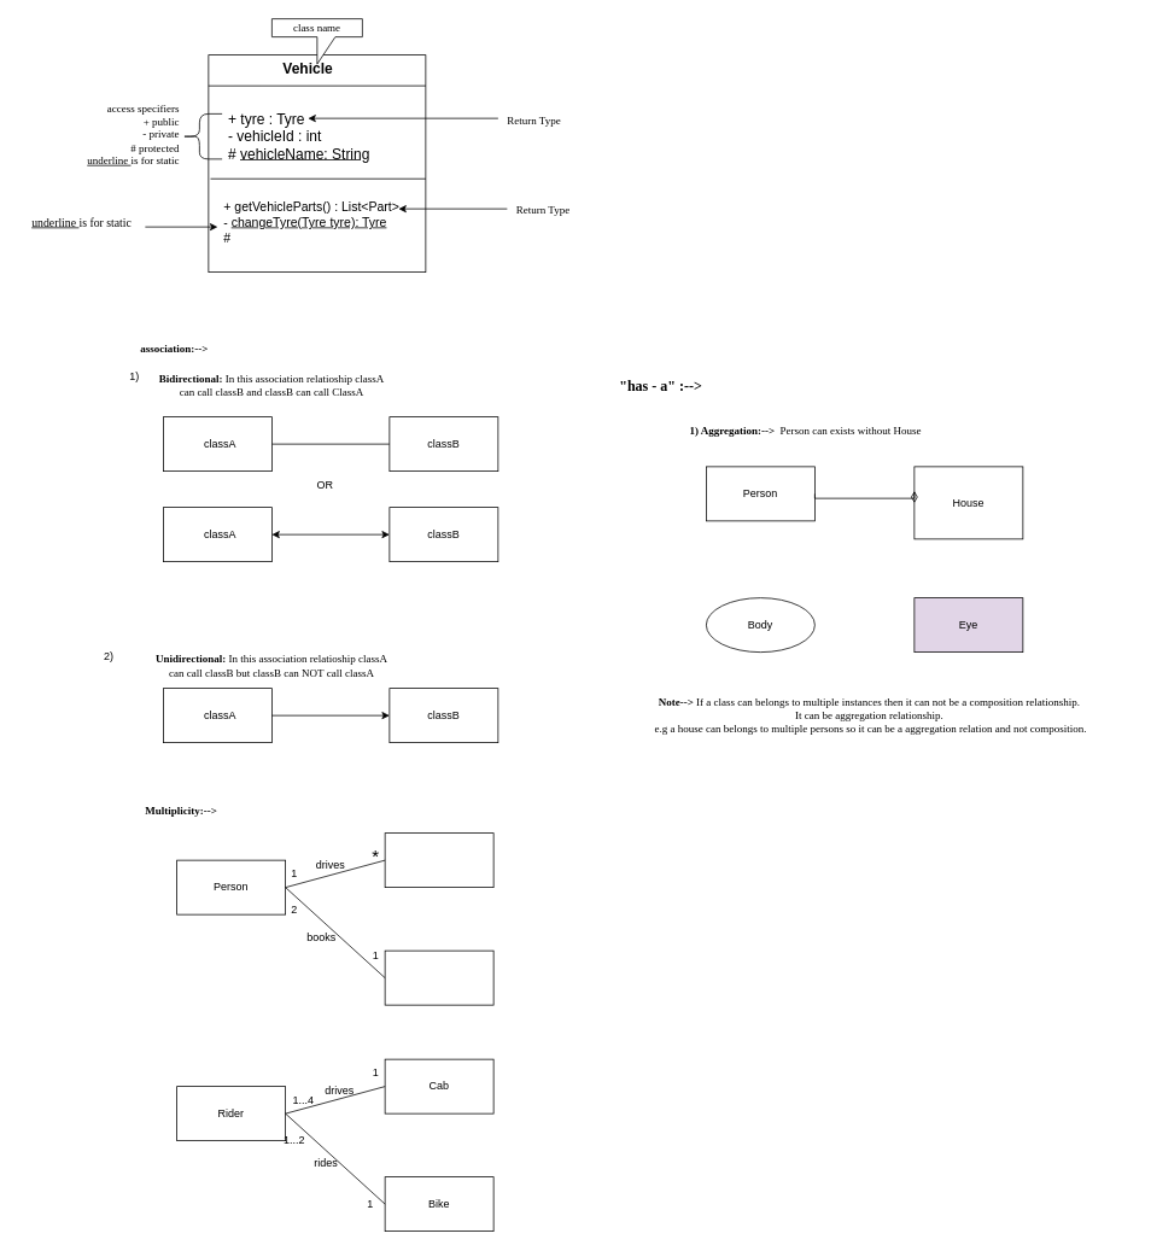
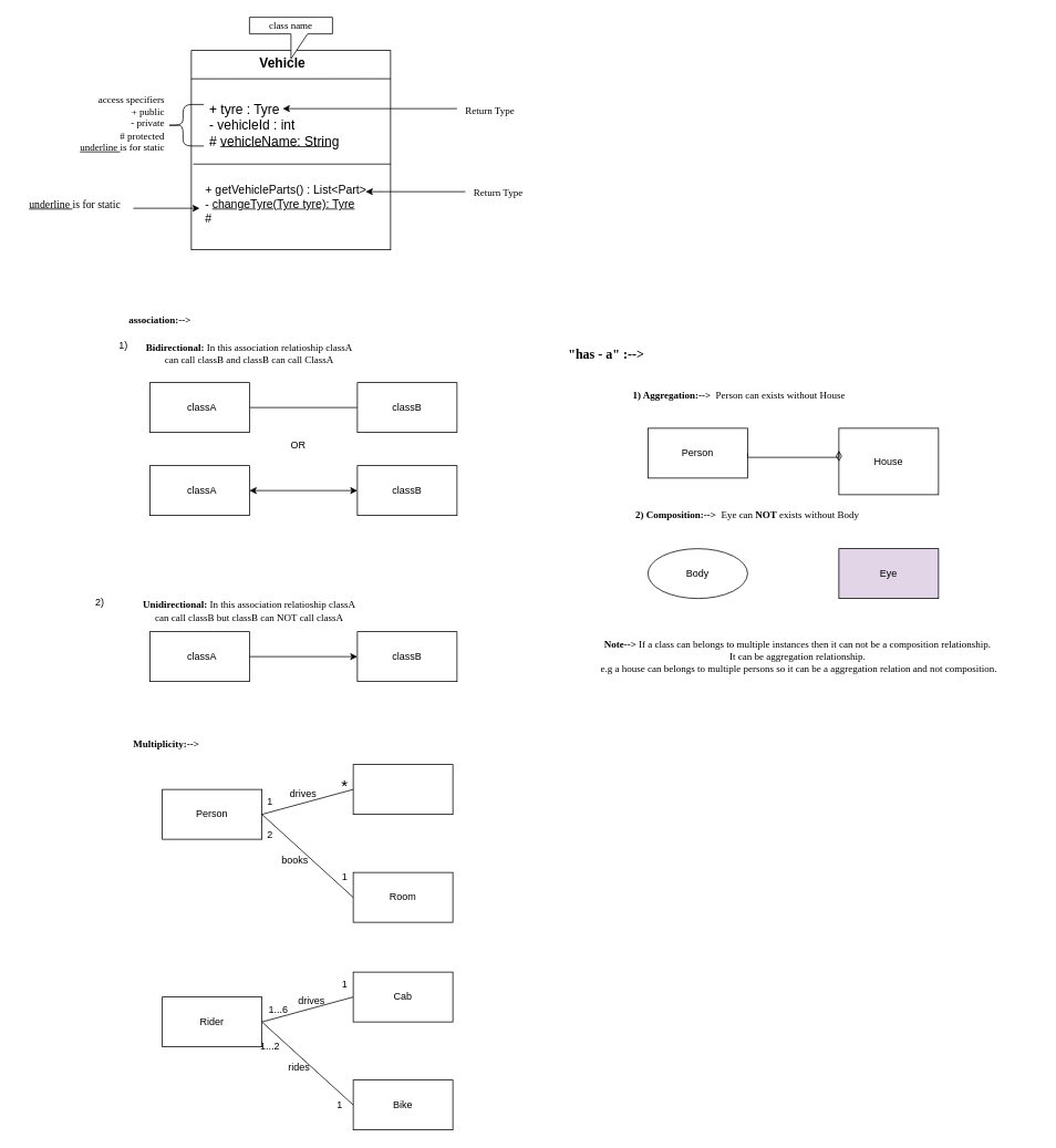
  <mxCell id="0" />
  <mxCell id="1" parent="0" />
  <mxCell id="2" value="" style="whiteSpace=wrap;html=1;aspect=fixed;" vertex="1" parent="1"><mxGeometry x="230" y="60" width="240" height="240" as="geometry" /></mxCell>
  <mxCell id="3" value="" style="endArrow=none;html=1;rounded=0;exitX=0;exitY=0.142;exitDx=0;exitDy=0;exitPerimeter=0;" edge="1" parent="1" source="2"><mxGeometry width="50" height="50" relative="1" as="geometry"><mxPoint x="380" y="140" as="sourcePoint" /><mxPoint x="470" y="94" as="targetPoint" /></mxGeometry></mxCell>
  <mxCell id="4" value="Vehicle" style="text;html=1;align=center;verticalAlign=middle;whiteSpace=wrap;rounded=0;fontStyle=1;fontSize=16;" vertex="1" parent="1"><mxGeometry x="280" y="49" width="120" height="51" as="geometry" /></mxCell>
  <mxCell id="5" value="" style="endArrow=none;html=1;rounded=0;exitX=0.009;exitY=0.57;exitDx=0;exitDy=0;exitPerimeter=0;entryX=1;entryY=0.57;entryDx=0;entryDy=0;entryPerimeter=0;" edge="1" parent="1" source="2" target="2"><mxGeometry width="50" height="50" relative="1" as="geometry"><mxPoint x="380" y="140" as="sourcePoint" /><mxPoint x="430" y="90" as="targetPoint" /></mxGeometry></mxCell>
  <mxCell id="6" value="&lt;font style=&quot;font-size: 16px;&quot;&gt;+ tyre : Tyre&lt;br&gt;- vehicleId : int&lt;br&gt;# &lt;u&gt;vehicleName: String&lt;/u&gt;&lt;/font&gt;" style="text;html=1;align=left;verticalAlign=middle;whiteSpace=wrap;rounded=0;" vertex="1" parent="1"><mxGeometry x="250" y="110" width="180" height="80" as="geometry" /></mxCell>
  <mxCell id="7" value="&lt;font style=&quot;font-size: 14px;&quot;&gt;+ getVehicleParts() : List&amp;lt;Part&amp;gt;&lt;br&gt;- &lt;u&gt;changeTyre(Tyre tyre): Tyre&lt;/u&gt;&lt;br&gt;#&amp;nbsp;&lt;/font&gt;" style="text;html=1;align=left;verticalAlign=middle;whiteSpace=wrap;rounded=0;" vertex="1" parent="1"><mxGeometry x="245" y="200" width="240" height="90" as="geometry" /></mxCell>
  <mxCell id="8" value="&lt;font style=&quot;&quot; face=&quot;Comic Sans MS&quot;&gt;class name&lt;/font&gt;" style="shape=callout;whiteSpace=wrap;html=1;perimeter=calloutPerimeter;" vertex="1" parent="1"><mxGeometry x="300" width="100" height="50" as="geometry" y="20" /></mxCell>
  <mxCell id="9" value="" style="shape=curlyBracket;whiteSpace=wrap;html=1;rounded=1;labelPosition=left;verticalLabelPosition=middle;align=right;verticalAlign=middle;size=0.444;" vertex="1" parent="1"><mxGeometry x="200" y="125" width="45" height="50" as="geometry" /></mxCell>
  <mxCell id="10" value="&lt;font style=&quot;&quot; face=&quot;Comic Sans MS&quot;&gt;access specifiers&lt;br&gt;+ public&lt;br&gt;- private&lt;br&gt;# protected&lt;br&gt;&lt;u style=&quot;&quot;&gt;underline &lt;/u&gt;is for static&lt;/font&gt;&lt;div&gt;&lt;br&gt;&lt;/div&gt;" style="text;html=1;align=right;verticalAlign=middle;whiteSpace=wrap;rounded=0;" vertex="1" parent="1"><mxGeometry x="50" y="100" width="150" height="110" as="geometry" /></mxCell>
  <mxCell id="11" value="" style="endArrow=classic;html=1;rounded=0;entryX=0.5;entryY=0.25;entryDx=0;entryDy=0;entryPerimeter=0;" edge="1" parent="1"><mxGeometry width="50" height="50" relative="1" as="geometry"><mxPoint x="550" y="130" as="sourcePoint" /><mxPoint x="340" y="130" as="targetPoint" /></mxGeometry></mxCell>
  <mxCell id="12" value="&lt;font style=&quot;&quot; face=&quot;Comic Sans MS&quot;&gt;Return Type&lt;/font&gt;" style="text;html=1;align=center;verticalAlign=middle;whiteSpace=wrap;rounded=0;" vertex="1" parent="1"><mxGeometry x="520" y="110" width="140" height="45" as="geometry" /></mxCell>
  <mxCell id="13" value="" style="endArrow=classic;html=1;rounded=0;entryX=0.5;entryY=0.25;entryDx=0;entryDy=0;entryPerimeter=0;" edge="1" parent="1"><mxGeometry width="50" height="50" relative="1" as="geometry"><mxPoint x="560" y="230" as="sourcePoint" /><mxPoint x="440" y="230" as="targetPoint" /></mxGeometry></mxCell>
  <mxCell id="14" value="&lt;font style=&quot;&quot; face=&quot;Comic Sans MS&quot;&gt;&lt;br&gt;Return Type&lt;/font&gt;" style="text;html=1;align=center;verticalAlign=middle;whiteSpace=wrap;rounded=0;" vertex="1" parent="1"><mxGeometry x="530" y="200" width="140" height="45" as="geometry" /></mxCell>
  <mxCell id="15" value="" style="endArrow=classic;html=1;rounded=0;" edge="1" parent="1"><mxGeometry width="50" height="50" relative="1" as="geometry"><mxPoint x="160" y="250" as="sourcePoint" /><mxPoint x="240" y="250" as="targetPoint" /></mxGeometry></mxCell>
  <mxCell id="16" value="&lt;span style=&quot;text-align: right;&quot;&gt;&lt;font style=&quot;font-size: 13px;&quot; face=&quot;Comic Sans MS&quot;&gt;&lt;u style=&quot;&quot;&gt;underline&amp;nbsp;&lt;/u&gt;is for static&lt;/font&gt;&lt;/span&gt;" style="text;html=1;align=center;verticalAlign=middle;whiteSpace=wrap;rounded=0;" vertex="1" parent="1"><mxGeometry x="20" y="230" width="140" height="30" as="geometry" /></mxCell>
  <mxCell id="17" value="" style="endArrow=none;html=1;rounded=0;" edge="1" parent="1"><mxGeometry width="50" height="50" relative="1" as="geometry"><mxPoint x="300" y="490" as="sourcePoint" /><mxPoint x="430" y="490" as="targetPoint" /></mxGeometry></mxCell>
  <mxCell id="18" value="" style="rounded=0;whiteSpace=wrap;html=1;" vertex="1" parent="1"><mxGeometry x="180" y="460" width="120" height="60" as="geometry" /></mxCell>
  <mxCell id="19" value="classA" style="text;html=1;align=center;verticalAlign=middle;whiteSpace=wrap;rounded=0;" vertex="1" parent="1"><mxGeometry x="212.5" y="475" width="60" height="30" as="geometry" /></mxCell>
  <mxCell id="20" value="" style="rounded=0;whiteSpace=wrap;html=1;" vertex="1" parent="1"><mxGeometry x="430" y="460" width="120" height="60" as="geometry" /></mxCell>
  <mxCell id="21" value="classB" style="text;html=1;align=center;verticalAlign=middle;whiteSpace=wrap;rounded=0;" vertex="1" parent="1"><mxGeometry x="460" y="475" width="60" height="30" as="geometry" /></mxCell>
  <mxCell id="22" value="&lt;font face=&quot;Verdana&quot;&gt;&lt;b&gt;association:--&amp;gt;&lt;/b&gt;&lt;/font&gt;" style="text;html=1;align=center;verticalAlign=middle;whiteSpace=wrap;rounded=0;" vertex="1" parent="1"><mxGeometry x="110" y="370" width="165" height="30" as="geometry" /></mxCell>
  <mxCell id="23" value="" style="rounded=0;whiteSpace=wrap;html=1;" vertex="1" parent="1"><mxGeometry x="180" y="760" width="120" height="60" as="geometry" /></mxCell>
  <mxCell id="24" value="classA" style="text;html=1;align=center;verticalAlign=middle;whiteSpace=wrap;rounded=0;" vertex="1" parent="1"><mxGeometry x="212.5" y="775" width="60" height="30" as="geometry" /></mxCell>
  <mxCell id="25" value="" style="rounded=0;whiteSpace=wrap;html=1;" vertex="1" parent="1"><mxGeometry x="430" y="760" width="120" height="60" as="geometry" /></mxCell>
  <mxCell id="26" value="classB" style="text;html=1;align=center;verticalAlign=middle;whiteSpace=wrap;rounded=0;" vertex="1" parent="1"><mxGeometry x="460" y="775" width="60" height="30" as="geometry" /></mxCell>
  <mxCell id="27" value="2)" style="text;html=1;align=center;verticalAlign=middle;whiteSpace=wrap;rounded=0;" vertex="1" parent="1"><mxGeometry x="90" y="710" width="60" height="30" as="geometry" /></mxCell>
  <mxCell id="28" value="" style="endArrow=classic;html=1;rounded=0;exitX=1;exitY=0.5;exitDx=0;exitDy=0;entryX=0;entryY=0.5;entryDx=0;entryDy=0;" edge="1" parent="1" source="23" target="25"><mxGeometry width="50" height="50" relative="1" as="geometry"><mxPoint x="380" y="690" as="sourcePoint" /><mxPoint x="430" y="640" as="targetPoint" /></mxGeometry></mxCell>
  <mxCell id="29" value="" style="rounded=0;whiteSpace=wrap;html=1;" vertex="1" parent="1"><mxGeometry x="180" y="560" width="120" height="60" as="geometry" /></mxCell>
  <mxCell id="30" value="classA" style="text;html=1;align=center;verticalAlign=middle;whiteSpace=wrap;rounded=0;" vertex="1" parent="1"><mxGeometry x="212.5" y="575" width="60" height="30" as="geometry" /></mxCell>
  <mxCell id="31" value="" style="rounded=0;whiteSpace=wrap;html=1;" vertex="1" parent="1"><mxGeometry x="430" y="560" width="120" height="60" as="geometry" /></mxCell>
  <mxCell id="32" value="classB" style="text;html=1;align=center;verticalAlign=middle;whiteSpace=wrap;rounded=0;" vertex="1" parent="1"><mxGeometry x="460" y="575" width="60" height="30" as="geometry" /></mxCell>
  <mxCell id="33" value="1)&amp;nbsp;" style="text;html=1;align=center;verticalAlign=middle;whiteSpace=wrap;rounded=0;" vertex="1" parent="1"><mxGeometry x="120" y="400" width="60" height="30" as="geometry" /></mxCell>
  <mxCell id="34" value="&lt;font face=&quot;Comic Sans MS&quot;&gt;&lt;b&gt;Bidirectional:&lt;/b&gt; In this association relatioship classA can call classB and classB can call ClassA&lt;/font&gt;" style="text;html=1;align=center;verticalAlign=middle;whiteSpace=wrap;rounded=0;" vertex="1" parent="1"><mxGeometry x="170" y="410" width="260" height="30" as="geometry" /></mxCell>
  <mxCell id="35" value="OR" style="text;html=1;align=center;verticalAlign=middle;whiteSpace=wrap;rounded=0;" vertex="1" parent="1"><mxGeometry x="329" y="520" width="60" height="30" as="geometry" /></mxCell>
  <mxCell id="36" value="" style="endArrow=classic;startArrow=classic;html=1;rounded=0;entryX=0;entryY=0.5;entryDx=0;entryDy=0;exitX=1;exitY=0.5;exitDx=0;exitDy=0;" edge="1" parent="1" source="29" target="31"><mxGeometry width="50" height="50" relative="1" as="geometry"><mxPoint x="60" y="590" as="sourcePoint" /><mxPoint x="110" y="540" as="targetPoint" /></mxGeometry></mxCell>
  <mxCell id="37" value="&lt;font face=&quot;Comic Sans MS&quot;&gt;&lt;b&gt;Unidirectional:&lt;/b&gt; In this association relatioship classA can call classB but classB can NOT call classA&lt;/font&gt;" style="text;html=1;align=center;verticalAlign=middle;whiteSpace=wrap;rounded=0;" vertex="1" parent="1"><mxGeometry x="170" y="720" width="260" height="30" as="geometry" /></mxCell>
  <mxCell id="38" value="&lt;b&gt;&lt;font face=&quot;Comic Sans MS&quot;&gt;Multiplicity:--&amp;gt;&lt;/font&gt;&lt;/b&gt;" style="text;html=1;align=center;verticalAlign=middle;whiteSpace=wrap;rounded=0;" vertex="1" parent="1"><mxGeometry x="135" y="880" width="130" height="30" as="geometry" /></mxCell>
  <mxCell id="39" value="" style="rounded=0;whiteSpace=wrap;html=1;" vertex="1" parent="1"><mxGeometry x="195" y="950" width="120" height="60" as="geometry" /></mxCell>
  <mxCell id="40" value="" style="rounded=0;whiteSpace=wrap;html=1;" vertex="1" parent="1"><mxGeometry x="425" y="920" width="120" height="60" as="geometry" /></mxCell>
  <mxCell id="41" value="" style="rounded=0;whiteSpace=wrap;html=1;" vertex="1" parent="1"><mxGeometry x="425" y="1050" width="120" height="60" as="geometry" /></mxCell>
  <mxCell id="42" value="" style="rounded=0;whiteSpace=wrap;html=1;" vertex="1" parent="1"><mxGeometry x="195" y="1200" width="120" height="60" as="geometry" /></mxCell>
  <mxCell id="43" value="" style="rounded=0;whiteSpace=wrap;html=1;" vertex="1" parent="1"><mxGeometry x="425" y="1170" width="120" height="60" as="geometry" /></mxCell>
  <mxCell id="44" value="" style="rounded=0;whiteSpace=wrap;html=1;" vertex="1" parent="1"><mxGeometry x="425" y="1300" width="120" height="60" as="geometry" /></mxCell>
  <mxCell id="45" value="Person" style="text;html=1;align=center;verticalAlign=middle;whiteSpace=wrap;rounded=0;" vertex="1" parent="1"><mxGeometry x="225" y="965" width="60" height="30" as="geometry" /></mxCell>
+ <mxCell id="46" value="Room" style="text;html=1;align=center;verticalAlign=middle;whiteSpace=wrap;rounded=0;" vertex="1" parent="1"><mxGeometry x="455" y="1065" width="60" height="30" as="geometry" /></mxCell>
  <mxCell id="47" value="Rider" style="text;html=1;align=center;verticalAlign=middle;whiteSpace=wrap;rounded=0;" vertex="1" parent="1"><mxGeometry x="225" y="1215" width="60" height="30" as="geometry" /></mxCell>
  <mxCell id="48" value="Bike" style="text;html=1;align=center;verticalAlign=middle;whiteSpace=wrap;rounded=0;" vertex="1" parent="1"><mxGeometry x="455" y="1315" width="60" height="30" as="geometry" /></mxCell>
  <mxCell id="49" value="Cab" style="text;html=1;align=center;verticalAlign=middle;whiteSpace=wrap;rounded=0;" vertex="1" parent="1"><mxGeometry x="455" y="1185" width="60" height="30" as="geometry" /></mxCell>
  <mxCell id="50" value="" style="endArrow=none;html=1;rounded=0;entryX=0;entryY=0.5;entryDx=0;entryDy=0;exitX=1;exitY=0.5;exitDx=0;exitDy=0;" edge="1" parent="1" source="39" target="40"><mxGeometry width="50" height="50" relative="1" as="geometry"><mxPoint x="305" y="1120" as="sourcePoint" /><mxPoint x="355" y="1070" as="targetPoint" /></mxGeometry></mxCell>
  <mxCell id="51" value="" style="endArrow=none;html=1;rounded=0;entryX=0;entryY=0.5;entryDx=0;entryDy=0;exitX=1;exitY=0.5;exitDx=0;exitDy=0;" edge="1" parent="1" source="39" target="41"><mxGeometry width="50" height="50" relative="1" as="geometry"><mxPoint x="305" y="1120" as="sourcePoint" /><mxPoint x="355" y="1070" as="targetPoint" /></mxGeometry></mxCell>
  <mxCell id="52" value="" style="endArrow=none;html=1;rounded=0;entryX=0;entryY=0.5;entryDx=0;entryDy=0;exitX=1;exitY=0.5;exitDx=0;exitDy=0;" edge="1" parent="1" source="42" target="43"><mxGeometry width="50" height="50" relative="1" as="geometry"><mxPoint x="305" y="1120" as="sourcePoint" /><mxPoint x="355" y="1070" as="targetPoint" /></mxGeometry></mxCell>
  <mxCell id="53" value="" style="endArrow=none;html=1;rounded=0;exitX=0;exitY=0.5;exitDx=0;exitDy=0;entryX=1;entryY=0.5;entryDx=0;entryDy=0;" edge="1" parent="1" source="44" target="42"><mxGeometry width="50" height="50" relative="1" as="geometry"><mxPoint x="305" y="1260" as="sourcePoint" /><mxPoint x="355" y="1210" as="targetPoint" /></mxGeometry></mxCell>
  <mxCell id="54" value="1" style="text;html=1;align=center;verticalAlign=middle;whiteSpace=wrap;rounded=0;" vertex="1" parent="1"><mxGeometry x="295" y="950" width="60" height="30" as="geometry" /></mxCell>
  <mxCell id="55" value="1" style="text;html=1;align=center;verticalAlign=middle;whiteSpace=wrap;rounded=0;" vertex="1" parent="1"><mxGeometry x="385" y="1040" width="60" height="30" as="geometry" /></mxCell>
  <mxCell id="56" value="2" style="text;html=1;align=center;verticalAlign=middle;whiteSpace=wrap;rounded=0;" vertex="1" parent="1"><mxGeometry x="295" y="990" width="60" height="30" as="geometry" /></mxCell>
  <mxCell id="57" value="&lt;font style=&quot;font-size: 20px;&quot;&gt;*&lt;/font&gt;" style="text;html=1;align=center;verticalAlign=middle;whiteSpace=wrap;rounded=0;" vertex="1" parent="1"><mxGeometry x="385" y="930" width="60" height="30" as="geometry" /></mxCell>
  <mxCell id="58" value="1...2" style="text;html=1;align=center;verticalAlign=middle;whiteSpace=wrap;rounded=0;" vertex="1" parent="1"><mxGeometry x="295" y="1245" width="60" height="30" as="geometry" /></mxCell>
- <mxCell id="59" value="1...4" style="text;html=1;align=center;verticalAlign=middle;whiteSpace=wrap;rounded=0;" vertex="1" parent="1"><mxGeometry x="305" y="1200" width="60" height="30" as="geometry" /></mxCell>
+ <mxCell id="59" value="1...6" style="text;html=1;align=center;verticalAlign=middle;whiteSpace=wrap;rounded=0;" vertex="1" parent="1"><mxGeometry x="305" y="1200" width="60" height="30" as="geometry" /></mxCell>
  <mxCell id="60" value="1" style="text;html=1;align=center;verticalAlign=middle;whiteSpace=wrap;rounded=0;" vertex="1" parent="1"><mxGeometry x="385" y="1170" width="60" height="30" as="geometry" /></mxCell>
  <mxCell id="61" value="1" style="text;html=1;align=center;verticalAlign=middle;whiteSpace=wrap;rounded=0;" vertex="1" parent="1"><mxGeometry x="379" y="1315" width="60" height="30" as="geometry" /></mxCell>
  <mxCell id="62" value="drives" style="text;html=1;align=center;verticalAlign=middle;whiteSpace=wrap;rounded=0;" vertex="1" parent="1"><mxGeometry x="335" y="940" width="60" height="30" as="geometry" /></mxCell>
  <mxCell id="63" value="books" style="text;html=1;align=center;verticalAlign=middle;whiteSpace=wrap;rounded=0;" vertex="1" parent="1"><mxGeometry x="325" y="1020" width="60" height="30" as="geometry" /></mxCell>
  <mxCell id="64" value="drives" style="text;html=1;align=center;verticalAlign=middle;whiteSpace=wrap;rounded=0;" vertex="1" parent="1"><mxGeometry x="345" y="1190" width="60" height="30" as="geometry" /></mxCell>
  <mxCell id="65" value="rides" style="text;html=1;align=center;verticalAlign=middle;whiteSpace=wrap;rounded=0;" vertex="1" parent="1"><mxGeometry x="330" y="1270" width="60" height="30" as="geometry" /></mxCell>
  <mxCell id="66" value="&lt;b&gt;&lt;font style=&quot;font-size: 16px;&quot; face=&quot;Comic Sans MS&quot;&gt;&quot;has - a&quot; :--&amp;gt;&lt;/font&gt;&lt;/b&gt;" style="text;html=1;align=center;verticalAlign=middle;whiteSpace=wrap;rounded=0;" vertex="1" parent="1"><mxGeometry x="670" y="410" width="120" height="30" as="geometry" /></mxCell>
  <mxCell id="67" value="&lt;font face=&quot;Comic Sans MS&quot;&gt;&lt;b&gt;1) Aggregation:--&amp;gt;&amp;nbsp; &lt;/b&gt;Person can exists without House&lt;/font&gt;" style="text;html=1;align=center;verticalAlign=middle;whiteSpace=wrap;rounded=0;" vertex="1" parent="1"><mxGeometry x="720" y="460" width="340" height="30" as="geometry" /></mxCell>
+ <mxCell id="68" value="&lt;font face=&quot;Comic Sans MS&quot;&gt;&lt;b&gt;2) Composition:--&amp;gt;&amp;nbsp; &lt;/b&gt;Eye can &lt;b&gt;NOT &lt;/b&gt;exists without Body&lt;/font&gt;" style="text;html=1;align=center;verticalAlign=middle;whiteSpace=wrap;rounded=0;" vertex="1" parent="1"><mxGeometry x="730" y="605" width="340" height="30" as="geometry" /></mxCell>
  <mxCell id="69" value="Body" style="ellipse;whiteSpace=wrap;html=1;" vertex="1" parent="1"><mxGeometry x="780" y="660" width="120" height="60" as="geometry" /></mxCell>
  <mxCell id="70" value="Eye" style="rounded=0;whiteSpace=wrap;html=1;fillColor=#e1d5e7;" vertex="1" parent="1"><mxGeometry x="1010" y="660" width="120" height="60" as="geometry" /></mxCell>
  <mxCell id="71" value="Person" style="rounded=0;whiteSpace=wrap;html=1;" vertex="1" parent="1"><mxGeometry x="780" y="515" width="120" height="60" as="geometry" /></mxCell>
  <mxCell id="72" value="House" style="rounded=0;whiteSpace=wrap;html=1;" vertex="1" parent="1"><mxGeometry x="1010" y="515" width="120" height="80" as="geometry" /></mxCell>
  <mxCell id="73" value="" style="html=1;startArrow=diamondThin;startFill=0;edgeStyle=elbowEdgeStyle;elbow=vertical;startSize=10;endArrow=none;endFill=0;rounded=0;entryX=1;entryY=0.5;entryDx=0;entryDy=0;exitX=0;exitY=0.5;exitDx=0;exitDy=0;" edge="1" parent="1" source="72" target="71"><mxGeometry width="160" relative="1" as="geometry"><mxPoint x="990" y="510" as="sourcePoint" /><mxPoint x="930" y="370" as="targetPoint" /></mxGeometry></mxCell>
  <mxCell id="74" value="&lt;font face=&quot;Comic Sans MS&quot;&gt;&lt;b&gt;Note--&amp;gt;&lt;/b&gt; If a class can belongs to multiple instances then it can not be a composition relationship. &lt;br&gt;It can be aggregation relationship.&lt;br&gt;&amp;nbsp;e.g a house can belongs to multiple persons so it can be a aggregation relation and not composition.&lt;/font&gt;" style="text;html=1;align=center;verticalAlign=middle;resizable=0;points=[];autosize=1;strokeColor=none;fillColor=none;" vertex="1" parent="1"><mxGeometry x="670" y="760" width="580" height="60" as="geometry" /></mxCell>
